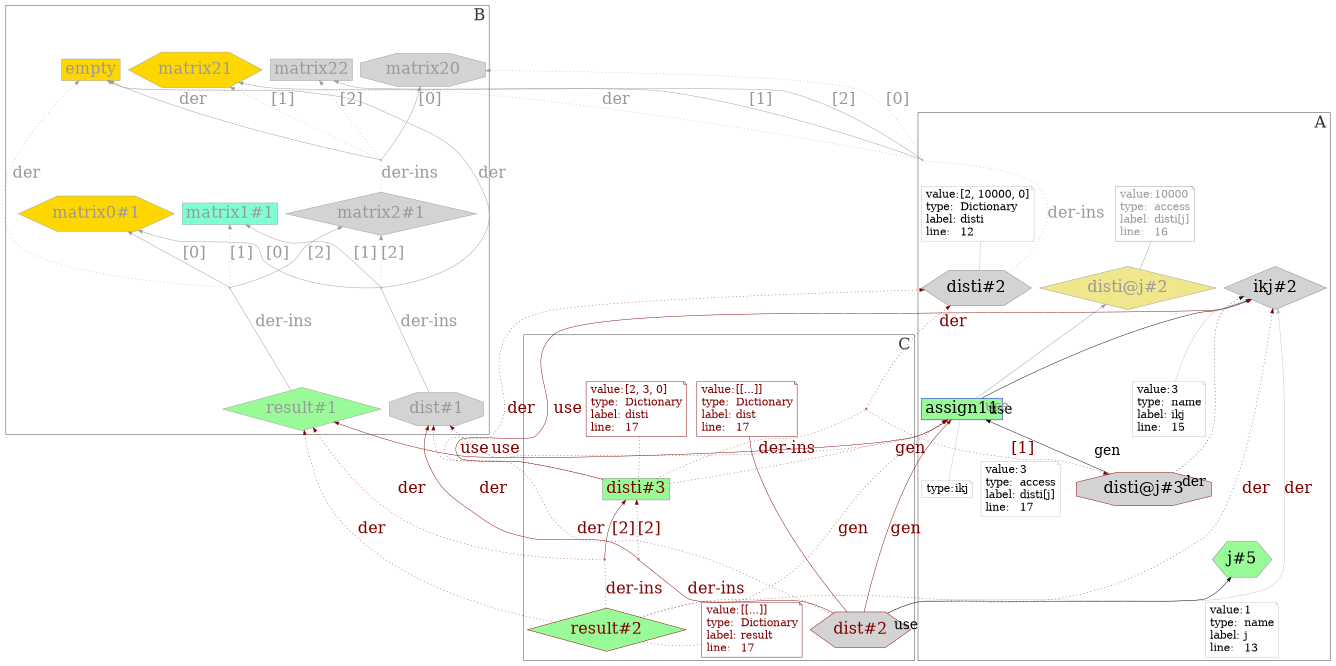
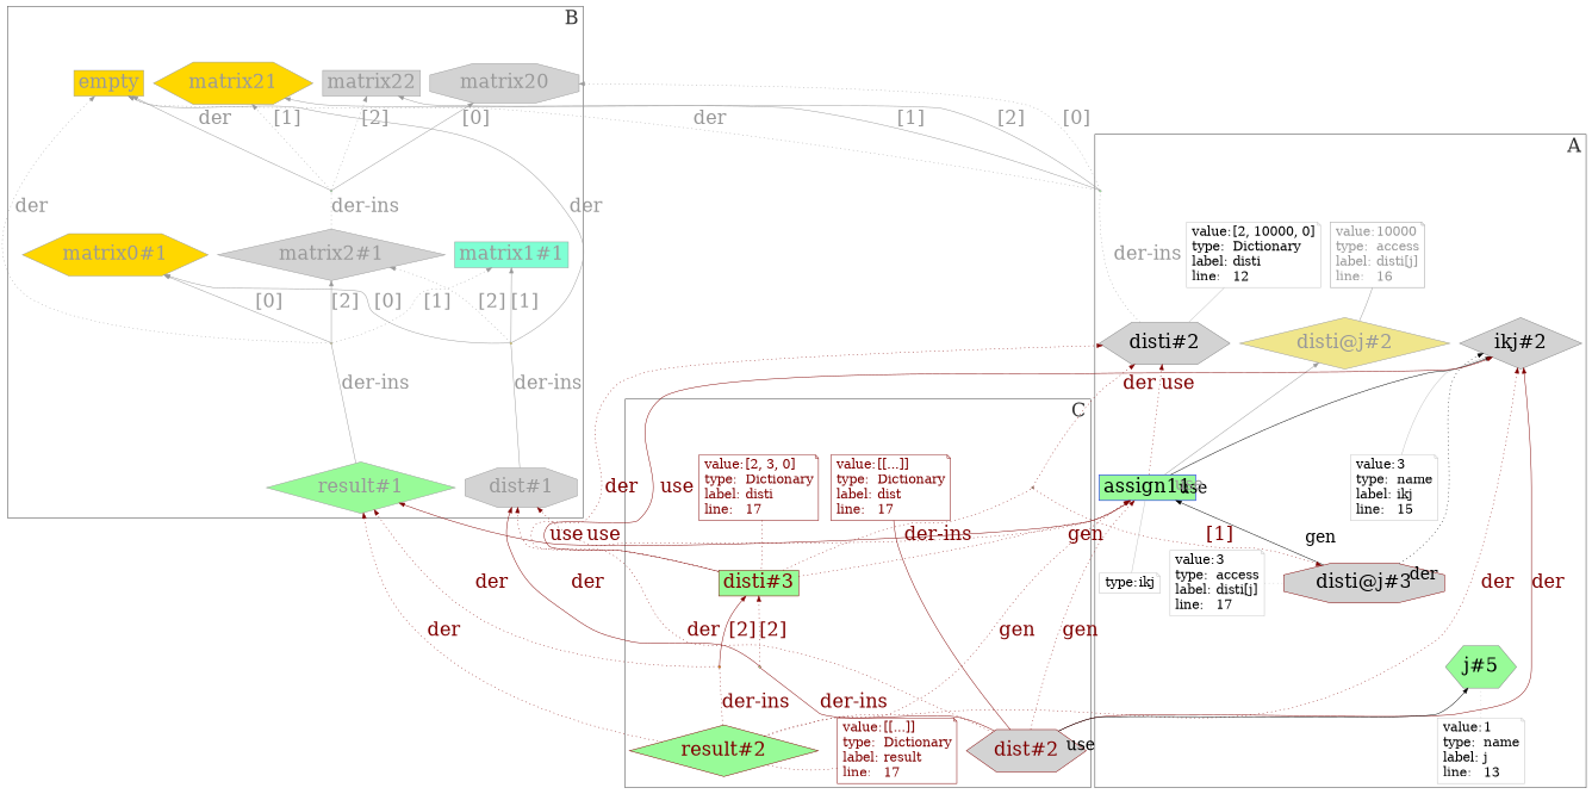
  digraph {
    newrank=true
    rankdir=BT
    ranksep=0.1
    splines=spline
    node [color="#999999" fontsize=36 shape=note style=filled fontcolor="#999999"]
    edge [color="#800000" fontcolor="#800000" fontsize=36 labelangle=60.0 labeldistance=3 rotation=20 style=dotted]
    n1 [color="#808080" fillcolor=lightgrey label="ikj#2" shape=diamond fontcolor=""]
    n2 [color="#808080" fillcolor=lightgrey label="disti#2" shape=hexagon fontcolor=""]
    n3 [color="#800000" fillcolor=lightgrey label="disti@j#3" shape=octagon fontcolor=""]
    n4 [color=gray fontcolor=black fontsize=24 label=<<TABLE cellpadding="0" border="0"> 	<TR> 	    <TD align="left">value:</TD> 	    <TD align="left">3</TD> 	</TR> 	<TR> 	    <TD align="left">type:</TD> 	    <TD align="left">access</TD> 	</TR> 	<TR> 	    <TD align="left">label:</TD> 	    <TD align="left">disti[j]</TD> 	</TR> 	<TR> 	    <TD align="left">line:</TD> 	    <TD align="left">17</TD> 	</TR> </TABLE>> style=""]
    n5 [color="#0000FF" fillcolor=palegreen label=assign11 shape=box sides=4 fontcolor=""]
    n6 [fillcolor=lightgrey label="dist#1" shape=octagon]
    n7 [fillcolor=palegreen label="result#1" shape=diamond]
    bn4 [color="#800000" fillcolor=aquamarine fontcolor="#800000" shape=point fontsize=""]
    bn3 [fillcolor=palegreen shape=point fontsize=""]
    bn0 [fillcolor=palegreen shape=point fontsize=""]
    n11 [color="#800000" fillcolor=palegreen fontcolor="#800000" label="result#2" shape=diamond]
    n12 [color="#800000" fontcolor="#800000" fontsize=24 label=<<TABLE cellpadding="0" border="0"> 	<TR> 	    <TD align="left">value:</TD> 	    <TD align="left">[[...]]</TD> 	</TR> 	<TR> 	    <TD align="left">type:</TD> 	    <TD align="left">Dictionary</TD> 	</TR> 	<TR> 	    <TD align="left">label:</TD> 	    <TD align="left">result</TD> 	</TR> 	<TR> 	    <TD align="left">line:</TD> 	    <TD align="left">17</TD> 	</TR> </TABLE>> style=""]
    n13 [color="#800000" fillcolor=lightgrey fontcolor="#800000" label="dist#2" shape=hexagon]
    n14 [color="#800000" fontcolor="#800000" fontsize=24 label=<<TABLE cellpadding="0" border="0"> 	<TR> 	    <TD align="left">value:</TD> 	    <TD align="left">[[...]]</TD> 	</TR> 	<TR> 	    <TD align="left">type:</TD> 	    <TD align="left">Dictionary</TD> 	</TR> 	<TR> 	    <TD align="left">label:</TD> 	    <TD align="left">dist</TD> 	</TR> 	<TR> 	    <TD align="left">line:</TD> 	    <TD align="left">17</TD> 	</TR> </TABLE>> style=""]
    n15 [color=gray fontcolor=black fontsize=24 label=<<TABLE cellpadding="0" border="0"> 	<TR> 	    <TD align="left">type:</TD> 	    <TD align="left">ikj</TD> 	</TR> </TABLE>> style=""]
    n16 [color=gray fontcolor=black fontsize=24 label=<<TABLE cellpadding="0" border="0"> 	<TR> 	    <TD align="left">value:</TD> 	    <TD align="left">3</TD> 	</TR> 	<TR> 	    <TD align="left">type:</TD> 	    <TD align="left">name</TD> 	</TR> 	<TR> 	    <TD align="left">label:</TD> 	    <TD align="left">ikj</TD> 	</TR> 	<TR> 	    <TD align="left">line:</TD> 	    <TD align="left">15</TD> 	</TR> </TABLE>> style=""]
    n17 [color="#808080" fillcolor=palegreen label="j#5" shape=hexagon fontcolor=""]
    n18 [color=gray fontcolor=black fontsize=24 label=<<TABLE cellpadding="0" border="0"> 	<TR> 	    <TD align="left">value:</TD> 	    <TD align="left">1</TD> 	</TR> 	<TR> 	    <TD align="left">type:</TD> 	    <TD align="left">name</TD> 	</TR> 	<TR> 	    <TD align="left">label:</TD> 	    <TD align="left">j</TD> 	</TR> 	<TR> 	    <TD align="left">line:</TD> 	    <TD align="left">13</TD> 	</TR> </TABLE>> style=""]
    n19 [fillcolor=khaki label="disti@j#2" shape=diamond]
    n20 [fontsize=24 label=<<TABLE cellpadding="0" border="0"> 	<TR> 	    <TD align="left">value:</TD> 	    <TD align="left">10000</TD> 	</TR> 	<TR> 	    <TD align="left">type:</TD> 	    <TD align="left">access</TD> 	</TR> 	<TR> 	    <TD align="left">label:</TD> 	    <TD align="left">disti[j]</TD> 	</TR> 	<TR> 	    <TD align="left">line:</TD> 	    <TD align="left">16</TD> 	</TR> </TABLE>> style=""]
    n21 [color=gray fontcolor=black fontsize=24 label=<<TABLE cellpadding="0" border="0"> 	<TR> 	    <TD align="left">value:</TD> 	    <TD align="left">[2, 10000, 0]</TD> 	</TR> 	<TR> 	    <TD align="left">type:</TD> 	    <TD align="left">Dictionary</TD> 	</TR> 	<TR> 	    <TD align="left">label:</TD> 	    <TD align="left">disti</TD> 	</TR> 	<TR> 	    <TD align="left">line:</TD> 	    <TD align="left">12</TD> 	</TR> </TABLE>> style=""]
    n22 [fillcolor=gold label="matrix0#1" shape=hexagon]
    n23 [fillcolor=aquamarine label="matrix1#1" shape=box]
    n24 [fillcolor=lightgrey label="matrix2#1" shape=diamond]
    n25 [fillcolor=lightgrey label=matrix20 shape=octagon]
    n26 [fillcolor=gold label=matrix21 shape=hexagon]
    n27 [fillcolor=lightgrey label=matrix22 shape=box]
    n28 [fillcolor=gold label=empty shape=box]
    bn1 [fillcolor=gold shape=point fontsize=""]
    bn2 [fillcolor=khaki shape=point fontsize=""]
-   n31 [color="#808080" fillcolor=palegreen fontcolor="#800000" label="disti#3" shape=box]
+   n31 [color="#800000" fillcolor=palegreen fontcolor="#800000" label="disti#3" shape=box]
    n32 [color="#800000" fontcolor="#800000" fontsize=24 label=<<TABLE cellpadding="0" border="0"> 	<TR> 	    <TD align="left">value:</TD> 	    <TD align="left">[2, 3, 0]</TD> 	</TR> 	<TR> 	    <TD align="left">type:</TD> 	    <TD align="left">Dictionary</TD> 	</TR> 	<TR> 	    <TD align="left">label:</TD> 	    <TD align="left">disti</TD> 	</TR> 	<TR> 	    <TD align="left">line:</TD> 	    <TD align="left">17</TD> 	</TR> </TABLE>> style=""]
    bn5 [color="#800000" fillcolor=palegreen fontcolor="#800000" shape=point fontsize=""]
    bn6 [color="#800000" fillcolor=gold fontcolor="#800000" shape=point fontsize=""]
    subgraph sub_1 {
      rank=same
      n1
      n2
    }
    subgraph sub_2 {
      rank=same
      n3
      n4
    }
    subgraph sub_3 {
      rank=same
      n5
      n6
      n7
      bn4
    }
    subgraph sub_4 {
      rank=same
      bn3
      bn0
    }
    subgraph sub_5 {
      rank=same
      n11
      n12
      n13
    }
    subgraph sub_6 {
      rank=same
      n5
      n14
    }
    subgraph cluster_7 {
      color="#333333"
      fontcolor="#333333"
      fontsize=36
      label=A
      labeljust=r
      labelloc=b
      n1
      n2
      n3
      n4
      n5
      bn3
      n15
      n16
      n17
      n18
      n19
      n20
      n21
    }
    subgraph cluster_8 {
      color="#333333"
      fontcolor="#333333"
      fontsize=36
      label=B
      labeljust=r
      labelloc=b
      n6
      n7
      bn0
      n22
      n23
      n24
      n25
      n26
      n27
      n28
      bn1
      bn2
    }
    subgraph cluster_9 {
      color="#333333"
      fontcolor="#333333"
      fontsize=36
      label=C
      labeljust=r
      labelloc=b
      bn4
      n11
      n12
      n13
      n14
      n31
      n32
      bn5
      bn6
    }
    n2 -> bn3 [arrowhead=none color="#999999" fontcolor="#999999" label="der-ins"]
    n2 -> n21 [style=invis color="" fontcolor="" fontsize="" labelangle="" labeldistance="" rotation=""]
    n3 -> n1 [labeldistance=5 labelfontsize=30 taillabel=der color="" fontcolor="" fontsize=""]
    n3 -> n5 [labeldistance=5 labelfontsize=30 style=solid taillabel=gen color="" fontcolor="" fontsize=""]
    n4 -> n3 [arrowhead=none color=gray fontcolor="" fontsize="" labelangle="" labeldistance="" rotation=""]
    n5 -> n1 [labeldistance=5 labelfontsize=30 style=solid taillabel=use color="" fontcolor="" fontsize=""]
+   n5 -> n2 [label=use]
    n5 -> n6 [label=use]
    n5 -> n7 [label=use style=solid]
    n5 -> n19 [color="#999999" fontcolor="#999999" labeldistance=5 labelfontsize=30 style=solid taillabel=use fontsize=""]
    n6 -> bn1 [arrowhead=none color="#999999" fontcolor="#999999" label="der-ins" style=solid]
    n7 -> bn2 [arrowhead=none color="#999999" fontcolor="#999999" label="der-ins" style=solid]
    bn4 -> n2 [label=der]
    bn4 -> n3 [label="[1]"]
    bn3 -> n25 [color="#999999" fontcolor="#999999" label="[0]"]
    bn3 -> n26 [color="#999999" fontcolor="#999999" label="[1]" style=solid]
    bn3 -> n27 [color="#999999" fontcolor="#999999" label="[2]" style=solid]
    bn3 -> n28 [color="#999999" fontcolor="#999999" label=der]
    bn0 -> n25 [color="#999999" fontcolor="#999999" label="[0]" style=solid]
    bn0 -> n26 [color="#999999" fontcolor="#999999" label="[1]"]
    bn0 -> n27 [color="#999999" fontcolor="#999999" label="[2]"]
    bn0 -> n28 [color="#999999" fontcolor="#999999" label=der style=solid]
    n11 -> n1 [label=der]
    n11 -> n5 [label=gen]
    n11 -> n7 [label=der]
    n11 -> n12 [style=invis color="" fontcolor="" fontsize="" labelangle="" labeldistance="" rotation=""]
    n11 -> bn6 [arrowhead=none label="der-ins"]
    n12 -> n11 [arrowhead=none fontsize="" labelangle="" labeldistance="" rotation=""]
-   n13 -> n1 [color=gray label=der style=solid]
-   n13 -> n5 [label=gen style=solid]
+   n13 -> n1 [label=der style=solid]
+   n13 -> n5 [label=gen]
    n13 -> n6 [label=der]
    n13 -> n11 [style=invis color="" fontcolor="" fontsize="" labelangle="" labeldistance="" rotation=""]
    n13 -> n14 [style=invis color="" fontcolor="" fontsize="" labelangle="" labeldistance="" rotation=""]
    n13 -> n17 [labeldistance=5 labelfontsize=30 style=solid taillabel=use color="" fontcolor="" fontsize=""]
    n13 -> bn5 [arrowhead=none label="der-ins" style=solid]
    n14 -> n13 [arrowhead=none style=solid fontsize="" labelangle="" labeldistance="" rotation=""]
    n15 -> n5 [arrowhead=none color=gray style=solid fontcolor="" fontsize="" labelangle="" labeldistance="" rotation=""]
    n16 -> n1 [arrowhead=none color=gray style=solid fontcolor="" fontsize="" labelangle="" labeldistance="" rotation=""]
    n18 -> n17 [arrowhead=none color=gray fontcolor="" fontsize="" labelangle="" labeldistance="" rotation=""]
    n19 -> n20 [style=invis color="" fontcolor="" fontsize="" labelangle="" labeldistance="" rotation=""]
    n19 -> n20 [style=invis color="" fontcolor="" fontsize="" labelangle="" labeldistance="" rotation=""]
    n20 -> n19 [arrowhead=none color="#999999" fontcolor="#999999" style=solid fontsize="" labelangle="" labeldistance="" rotation=""]
    n21 -> n2 [arrowhead=none color=gray style=solid fontcolor="" fontsize="" labelangle="" labeldistance="" rotation=""]
    n24 -> bn0 [arrowhead=none color="#999999" fontcolor="#999999" label="der-ins"]
    bn1 -> n22 [color="#999999" fontcolor="#999999" label="[0]" style=solid]
    bn1 -> n23 [color="#999999" fontcolor="#999999" label="[1]" style=solid]
    bn1 -> n24 [color="#999999" fontcolor="#999999" label="[2]"]
    bn1 -> n28 [color="#999999" fontcolor="#999999" label=der style=solid]
    bn2 -> n22 [color="#999999" fontcolor="#999999" label="[0]" style=solid]
    bn2 -> n23 [color="#999999" fontcolor="#999999" label="[1]"]
    bn2 -> n24 [color="#999999" fontcolor="#999999" label="[2]" style=solid]
    bn2 -> n28 [color="#999999" fontcolor="#999999" label=der]
    n31 -> n1 [label=use style=solid]
    n31 -> n2 [label=der]
    n31 -> n5 [label=gen]
    n31 -> bn4 [arrowhead=none label="der-ins"]
    n31 -> n32 [style=invis color="" fontcolor="" fontsize="" labelangle="" labeldistance="" rotation=""]
    n32 -> n31 [arrowhead=none fontsize="" labelangle="" labeldistance="" rotation=""]
    bn5 -> n6 [label=der style=solid]
    bn5 -> n31 [label="[2]"]
    bn6 -> n7 [label=der]
    bn6 -> n31 [label="[2]" style=solid]
  }
